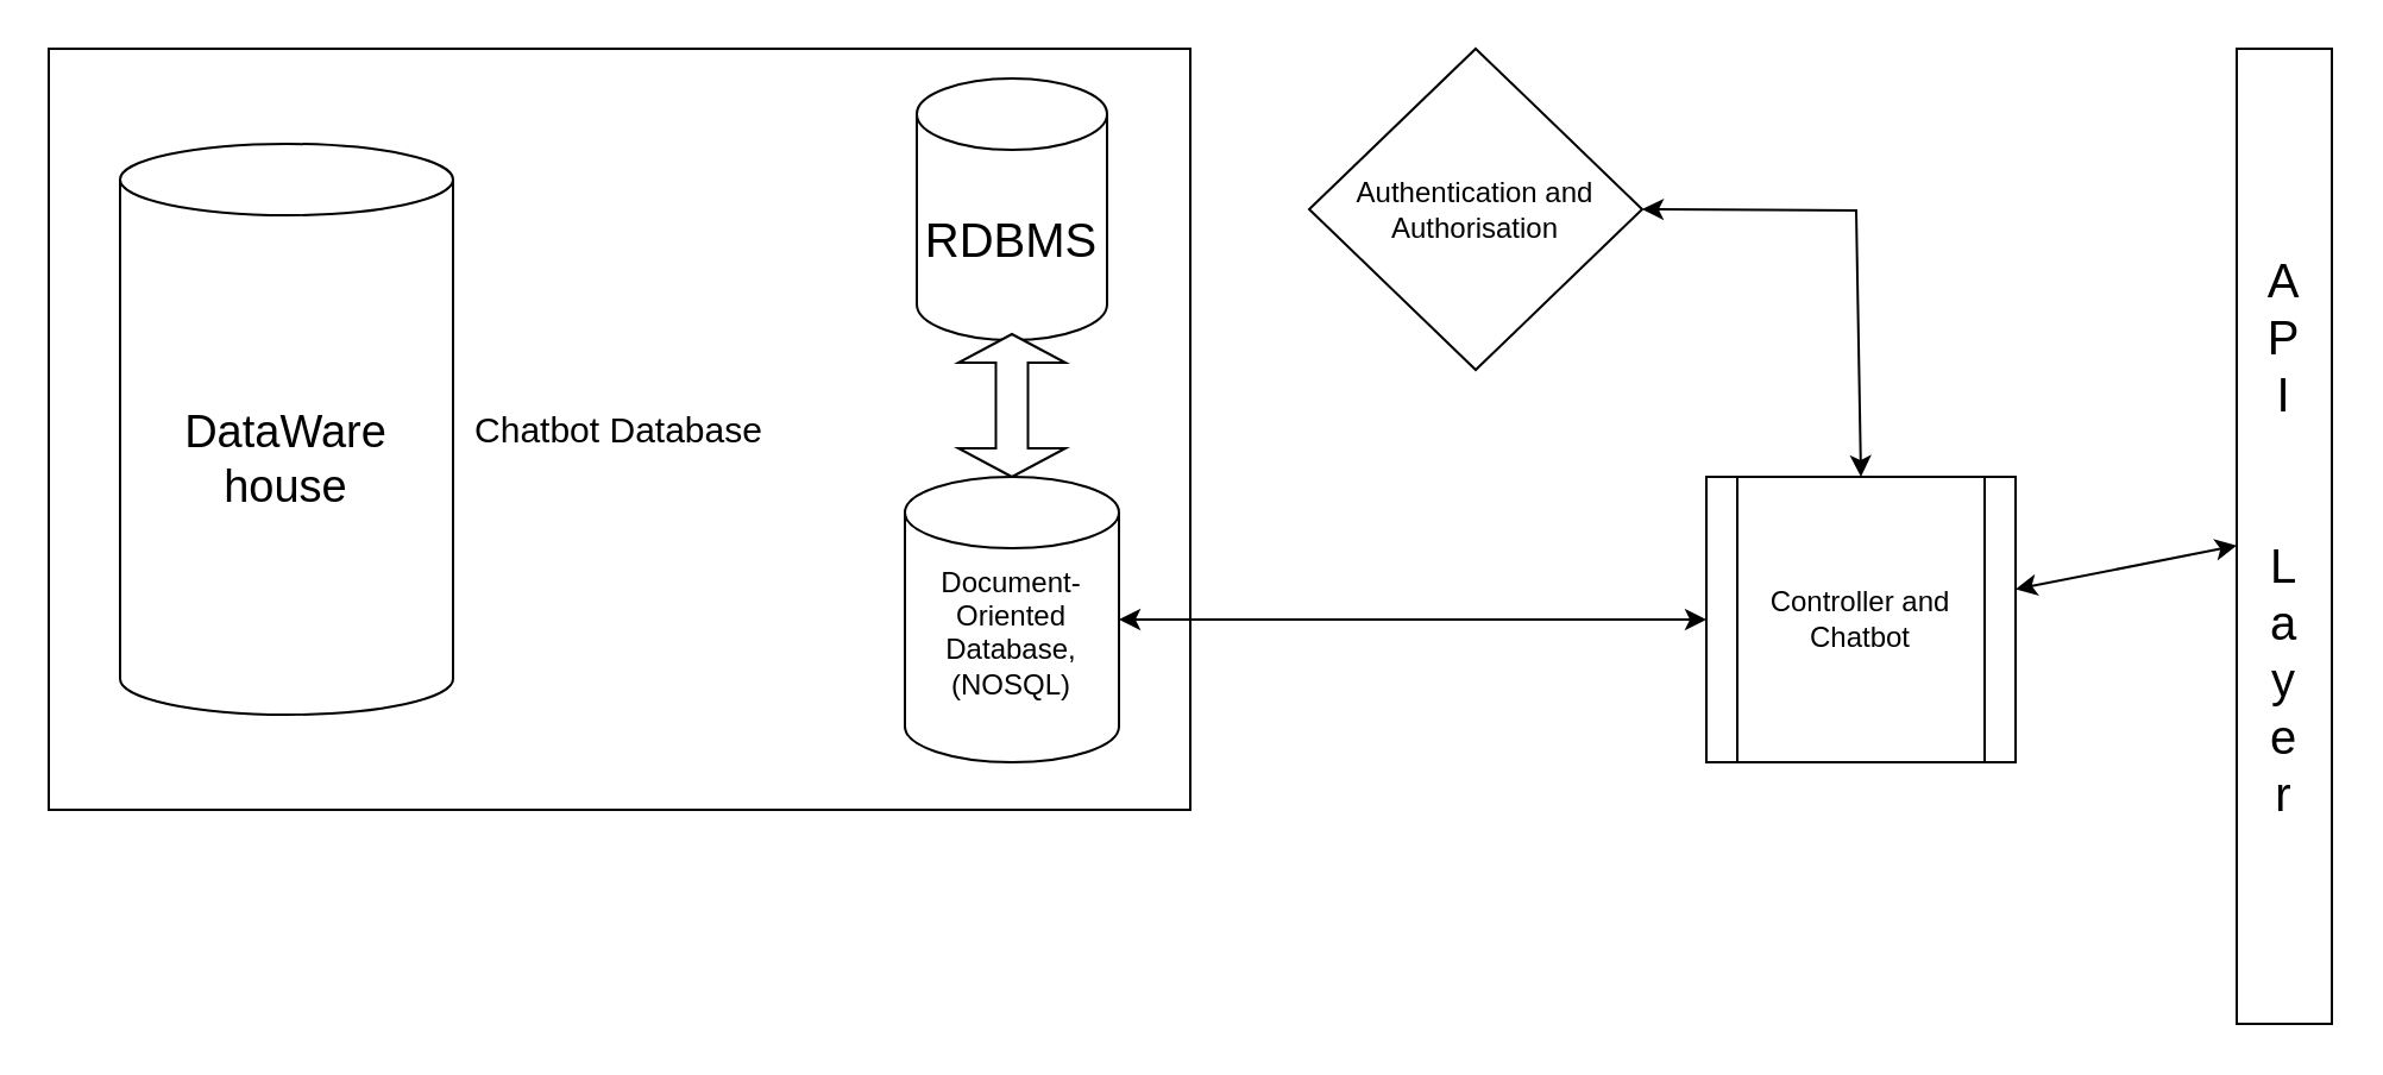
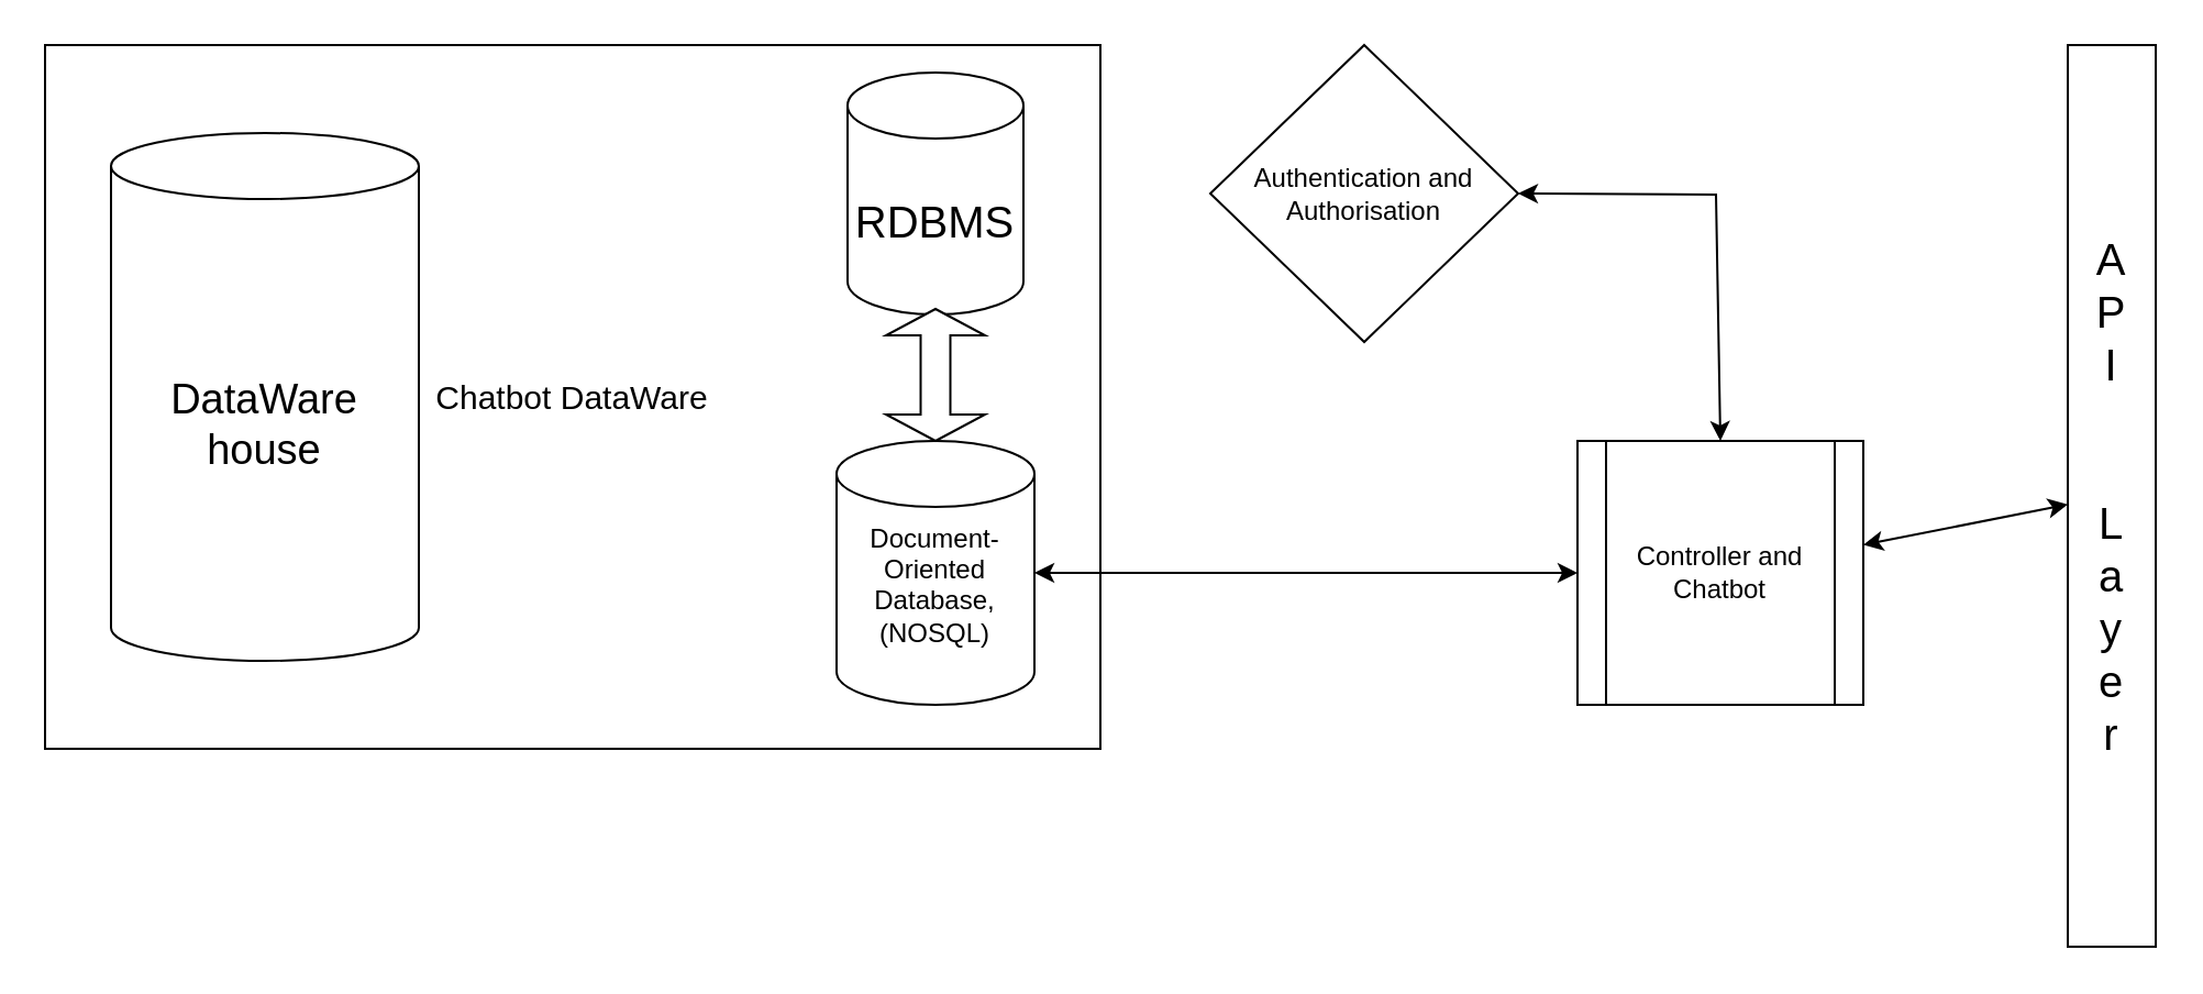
  <mxCell id="0" />
  <mxCell id="1" parent="0" />
- <mxCell id="2" value="&lt;font style=&quot;font-size: 15px;&quot;&gt;Chatbot Database&lt;/font&gt;" style="rounded=0;whiteSpace=wrap;html=1;" vertex="1" parent="1"><mxGeometry y="20" width="480" height="320" as="geometry" x="20" /></mxCell>
+ <mxCell id="2" value="&lt;font style=&quot;font-size: 15px;&quot;&gt;Chatbot DataWare&lt;/font&gt;" style="rounded=0;whiteSpace=wrap;html=1;" vertex="1" parent="1"><mxGeometry y="20" width="480" height="320" as="geometry" x="20" /></mxCell>
  <mxCell id="3" value="&lt;font style=&quot;font-size: 20px;&quot;&gt;RDBMS&lt;/font&gt;" style="shape=cylinder3;whiteSpace=wrap;html=1;boundedLbl=1;backgroundOutline=1;size=15;" vertex="1" parent="1"><mxGeometry x="385" y="32.5" width="80" height="110" as="geometry" /></mxCell>
  <mxCell id="4" value="Document-Oriented Database,(NOSQL)&lt;div&gt;&lt;br&gt;&lt;/div&gt;" style="shape=cylinder3;whiteSpace=wrap;html=1;boundedLbl=1;backgroundOutline=1;size=15;" vertex="1" parent="1"><mxGeometry x="380" y="200" width="90" height="120" as="geometry" /></mxCell>
  <mxCell id="5" value="Authentication and Authorisation" style="rhombus;whiteSpace=wrap;html=1;" vertex="1" parent="1"><mxGeometry x="550" y="20" width="140" height="135" as="geometry" /></mxCell>
  <mxCell id="6" value="&lt;font style=&quot;font-size: 20px;&quot;&gt;A&lt;br&gt;P&lt;br&gt;I&lt;br&gt;&lt;br&gt;&lt;br&gt;L&lt;br&gt;a&lt;br&gt;y&lt;br&gt;e&lt;br&gt;r&lt;/font&gt;" style="rounded=0;whiteSpace=wrap;html=1;" vertex="1" parent="1"><mxGeometry x="940" y="20" width="40" height="410" as="geometry" /></mxCell>
  <mxCell id="7" value="" style="endArrow=classic;startArrow=classic;html=1;rounded=0;exitX=1;exitY=0.5;exitDx=0;exitDy=0;entryX=0.5;entryY=0;entryDx=0;entryDy=0;" edge="1" parent="1" source="5" target="8"><mxGeometry width="50" height="50" relative="1" as="geometry"><mxPoint x="680" y="180" as="sourcePoint" /><mxPoint x="730" y="130" as="targetPoint" /><Array as="points"><mxPoint x="780" y="88" /></Array></mxGeometry></mxCell>
  <mxCell id="8" value="Controller and Chatbot" style="shape=process;whiteSpace=wrap;html=1;backgroundOutline=1;" vertex="1" parent="1"><mxGeometry x="717" y="200" width="130" height="120" as="geometry" /></mxCell>
  <mxCell id="9" value="" style="endArrow=classic;startArrow=classic;html=1;rounded=0;entryX=0;entryY=0.5;entryDx=0;entryDy=0;" edge="1" parent="1" source="4" target="8"><mxGeometry width="50" height="50" relative="1" as="geometry"><mxPoint x="620" y="180" as="sourcePoint" /><mxPoint x="670" y="130" as="targetPoint" /><Array as="points"><mxPoint x="660" y="260" /></Array></mxGeometry></mxCell>
  <mxCell id="10" value="" style="shape=doubleArrow;direction=south;whiteSpace=wrap;html=1;" vertex="1" parent="1"><mxGeometry x="402.5" y="140" width="45" height="60" as="geometry" /></mxCell>
  <mxCell id="11" value="&lt;font style=&quot;font-size: 19px;&quot;&gt;DataWare house&lt;/font&gt;" style="shape=cylinder3;whiteSpace=wrap;html=1;boundedLbl=1;backgroundOutline=1;size=15;" vertex="1" parent="1"><mxGeometry x="50" y="60" width="140" height="240" as="geometry" /></mxCell>
  <mxCell id="12" value="" style="endArrow=classic;startArrow=classic;html=1;rounded=0;" edge="1" parent="1" source="8" target="6"><mxGeometry width="50" height="50" relative="1" as="geometry"><mxPoint x="910" y="290" as="sourcePoint" /><mxPoint x="960" y="240" as="targetPoint" /></mxGeometry></mxCell>
